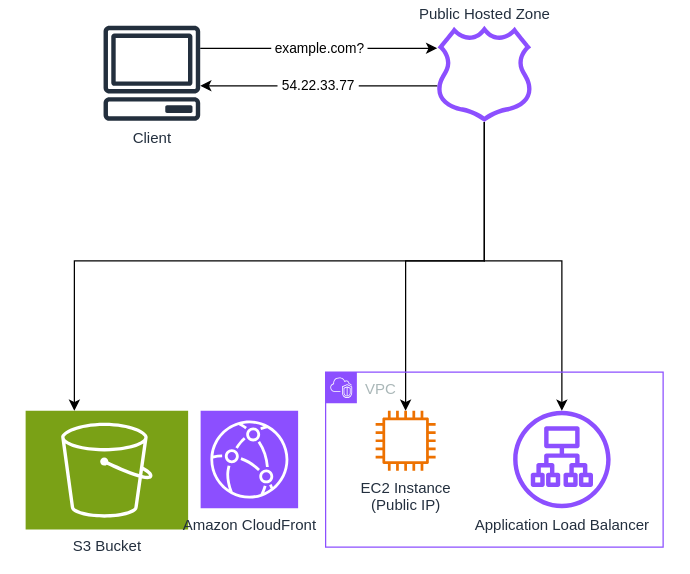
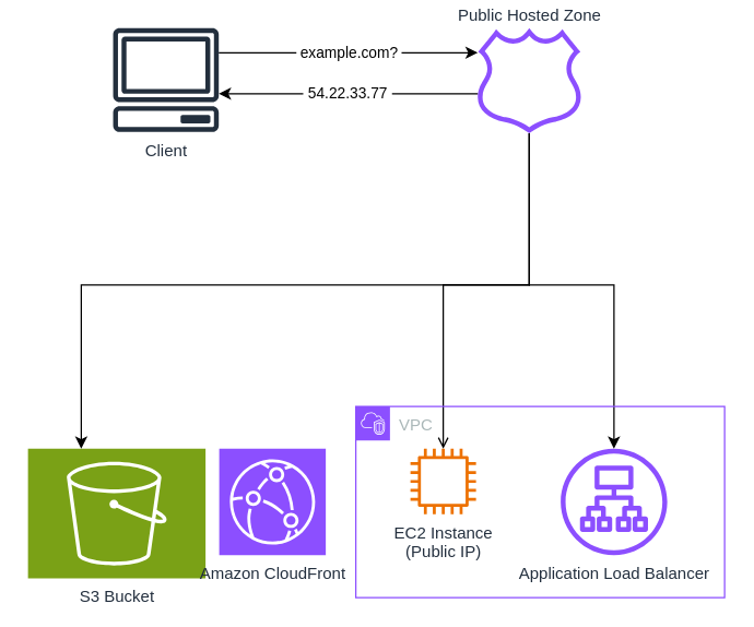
  <mxCell id="0" />
  <mxCell id="1" parent="0" />
  <mxCell id="2" value="S3 Bucket" style="sketch=0;points=[[0,0,0],[0.25,0,0],[0.5,0,0],[0.75,0,0],[1,0,0],[0,1,0],[0.25,1,0],[0.5,1,0],[0.75,1,0],[1,1,0],[0,0.25,0],[0,0.5,0],[0,0.75,0],[1,0.25,0],[1,0.5,0],[1,0.75,0]];outlineConnect=0;fontColor=#232F3E;fillColor=#7AA116;strokeColor=#ffffff;dashed=0;verticalLabelPosition=bottom;verticalAlign=top;align=center;html=1;fontSize=12;fontStyle=0;aspect=fixed;shape=mxgraph.aws4.resourceIcon;resIcon=mxgraph.aws4.s3;" vertex="1" parent="1"><mxGeometry x="20" y="328" width="130" height="95" as="geometry" /></mxCell>
  <mxCell id="3" value="Amazon CloudFront" style="sketch=0;points=[[0,0,0],[0.25,0,0],[0.5,0,0],[0.75,0,0],[1,0,0],[0,1,0],[0.25,1,0],[0.5,1,0],[0.75,1,0],[1,1,0],[0,0.25,0],[0,0.5,0],[0,0.75,0],[1,0.25,0],[1,0.5,0],[1,0.75,0]];outlineConnect=0;fontColor=#232F3E;fillColor=#8C4FFF;strokeColor=#ffffff;dashed=0;verticalLabelPosition=bottom;verticalAlign=top;align=center;html=1;fontSize=12;fontStyle=0;aspect=fixed;shape=mxgraph.aws4.resourceIcon;resIcon=mxgraph.aws4.cloudfront;" vertex="1" parent="1"><mxGeometry x="160" y="328" width="78" height="78" as="geometry" /></mxCell>
  <mxCell id="4" value="EC2 Instance&lt;div&gt;(Public IP)&lt;/div&gt;" style="sketch=0;outlineConnect=0;fontColor=#232F3E;gradientColor=none;fillColor=#ED7100;strokeColor=none;dashed=0;verticalLabelPosition=bottom;verticalAlign=top;align=center;html=1;fontSize=12;fontStyle=0;aspect=fixed;pointerEvents=1;shape=mxgraph.aws4.instance2;" vertex="1" parent="1"><mxGeometry x="300" y="328" width="48" height="48" as="geometry" /></mxCell>
  <mxCell id="5" value="Application Load Balancer" style="sketch=0;outlineConnect=0;fontColor=#232F3E;gradientColor=none;fillColor=#8C4FFF;strokeColor=none;dashed=0;verticalLabelPosition=bottom;verticalAlign=top;align=center;html=1;fontSize=12;fontStyle=0;aspect=fixed;pointerEvents=1;shape=mxgraph.aws4.application_load_balancer;" vertex="1" parent="1"><mxGeometry x="410" y="328" width="78" height="78" as="geometry" /></mxCell>
  <mxCell id="6" style="edgeStyle=orthogonalEdgeStyle;rounded=0;orthogonalLoop=1;jettySize=auto;html=1;" edge="1" parent="1" source="9" target="5"><mxGeometry relative="1" as="geometry"><Array as="points"><mxPoint x="387" y="208" /><mxPoint x="449" y="208" /></Array></mxGeometry></mxCell>
- <mxCell id="7" style="edgeStyle=orthogonalEdgeStyle;rounded=0;orthogonalLoop=1;jettySize=auto;html=1;" edge="1" parent="1" source="9" target="4"><mxGeometry relative="1" as="geometry"><Array as="points"><mxPoint x="387" y="208" /><mxPoint x="324" y="208" /></Array></mxGeometry></mxCell>
+ <mxCell id="7" style="edgeStyle=orthogonalEdgeStyle;rounded=0;orthogonalLoop=1;jettySize=auto;html=1;endArrow=open;" edge="1" parent="1" source="9" target="4"><mxGeometry relative="1" as="geometry"><Array as="points"><mxPoint x="387" y="208" /><mxPoint x="324" y="208" /></Array></mxGeometry></mxCell>
  <mxCell id="8" style="edgeStyle=orthogonalEdgeStyle;rounded=0;orthogonalLoop=1;jettySize=auto;html=1;" edge="1" parent="1" source="9" target="2"><mxGeometry relative="1" as="geometry"><Array as="points"><mxPoint x="387" y="208" /><mxPoint x="59" y="208" /></Array></mxGeometry></mxCell>
  <mxCell id="9" value="Public Hosted Zone" style="sketch=0;outlineConnect=0;fontColor=#232F3E;gradientColor=none;fillColor=#8C4FFF;strokeColor=none;dashed=0;verticalLabelPosition=top;verticalAlign=bottom;align=center;html=1;fontSize=12;fontStyle=0;aspect=fixed;pointerEvents=1;shape=mxgraph.aws4.hosted_zone;labelPosition=center;" vertex="1" parent="1"><mxGeometry x="348" y="20" width="78" height="77" as="geometry" /></mxCell>
  <mxCell id="10" value="&amp;nbsp;example.com?&amp;nbsp;" style="edgeStyle=orthogonalEdgeStyle;rounded=0;orthogonalLoop=1;jettySize=auto;html=1;" edge="1" parent="1" source="12" target="9"><mxGeometry relative="1" as="geometry"><Array as="points"><mxPoint x="260" y="38" /><mxPoint x="260" y="38" /></Array></mxGeometry></mxCell>
  <mxCell id="11" value="&amp;nbsp;54.22.33.77&amp;nbsp;" style="edgeStyle=orthogonalEdgeStyle;rounded=0;orthogonalLoop=1;jettySize=auto;html=1;" edge="1" parent="1" source="9" target="12"><mxGeometry relative="1" as="geometry"><Array as="points"><mxPoint x="254" y="68" /><mxPoint x="254" y="68" /></Array></mxGeometry></mxCell>
  <mxCell id="12" value="Client" style="sketch=0;outlineConnect=0;fontColor=#232F3E;gradientColor=none;fillColor=#232F3D;strokeColor=none;dashed=0;verticalLabelPosition=bottom;verticalAlign=top;align=center;html=1;fontSize=12;fontStyle=0;aspect=fixed;pointerEvents=1;shape=mxgraph.aws4.client;" vertex="1" parent="1"><mxGeometry x="82" y="20" width="78" height="76" as="geometry" /></mxCell>
  <mxCell id="13" value="VPC" style="points=[[0,0],[0.25,0],[0.5,0],[0.75,0],[1,0],[1,0.25],[1,0.5],[1,0.75],[1,1],[0.75,1],[0.5,1],[0.25,1],[0,1],[0,0.75],[0,0.5],[0,0.25]];outlineConnect=0;gradientColor=none;html=1;whiteSpace=wrap;fontSize=12;fontStyle=0;container=1;pointerEvents=0;collapsible=0;recursiveResize=0;shape=mxgraph.aws4.group;grIcon=mxgraph.aws4.group_vpc2;strokeColor=#8C4FFF;fillColor=none;verticalAlign=top;align=left;spacingLeft=30;fontColor=#AAB7B8;dashed=0;" vertex="1" parent="1"><mxGeometry x="260" y="297" width="270" height="140" as="geometry" /></mxCell>
